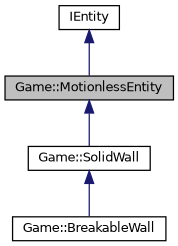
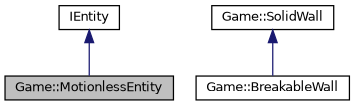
  digraph {
    node [color=black fillcolor=white fontname=Helvetica fontsize=10 shape=record style=filled]
    edge [color=midnightblue dir=back fontname=Helvetica fontsize=10 labelfontname=Helvetica labelfontsize=10 style=solid]
    n1 [fillcolor=grey75 fontcolor=black height=0.2 label="Game::MotionlessEntity" width=0.4]
    n2 [height=0.2 label="Game::SolidWall" width=0.4]
    n3 [height=0.2 label="Game::BreakableWall" width=0.4]
    n4 [height=0.2 label=IEntity width=0.4]
-   n1 -> n2
    n2 -> n3
    n4 -> n1
  }
